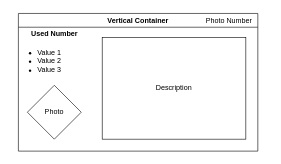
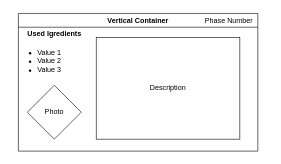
  <mxCell id="0" />
  <mxCell id="1" parent="0" />
  <mxCell id="2" value="Vertical Container" style="swimlane;whiteSpace=wrap;html=1;" vertex="1" parent="1"><mxGeometry x="30" y="22" width="400" height="230" as="geometry" /></mxCell>
- <mxCell id="3" value="&lt;font style=&quot;font-size: 12px;&quot;&gt;Used Number&lt;/font&gt;" style="text;strokeColor=none;fillColor=none;html=1;fontSize=24;fontStyle=1;verticalAlign=middle;align=center;" vertex="1" parent="2"><mxGeometry x="10" y="10" width="100" height="40" as="geometry" /></mxCell>
+ <mxCell id="3" value="&lt;font style=&quot;font-size: 12px;&quot;&gt;Used Igredients&lt;/font&gt;" style="text;strokeColor=none;fillColor=none;html=1;fontSize=24;fontStyle=1;verticalAlign=middle;align=center;" vertex="1" parent="2"><mxGeometry x="10" y="10" width="100" height="40" as="geometry" /></mxCell>
  <mxCell id="4" value="Photo" style="rhombus;whiteSpace=wrap;html=1;aspect=fixed;fontSize=12;" vertex="1" parent="2"><mxGeometry x="15" y="120" width="90" height="90" as="geometry" /></mxCell>
- <mxCell id="5" value="Description" style="rounded=0;whiteSpace=wrap;html=1;fontSize=12;" vertex="1" parent="2"><mxGeometry x="140" y="40" width="240" height="170" as="geometry" /></mxCell>
+ <mxCell id="5" value="Description" style="rounded=0;whiteSpace=wrap;html=1;fontSize=12;" vertex="1" parent="2"><mxGeometry x="130" y="40" width="240" height="170" as="geometry" /></mxCell>
  <mxCell id="6" value="&lt;ul&gt;&lt;li&gt;Value 1&lt;/li&gt;&lt;li&gt;Value 2&lt;/li&gt;&lt;li&gt;Value 3&lt;/li&gt;&lt;/ul&gt;" style="text;strokeColor=none;fillColor=none;html=1;whiteSpace=wrap;verticalAlign=middle;overflow=hidden;" vertex="1" parent="1"><mxGeometry x="20" y="62" width="100" height="80" as="geometry" /></mxCell>
- <mxCell id="7" value="Photo Number" style="text;html=1;strokeColor=none;fillColor=none;align=center;verticalAlign=middle;whiteSpace=wrap;rounded=0;fontSize=12;" vertex="1" parent="1"><mxGeometry x="317" y="20" width="130" height="30" as="geometry" /></mxCell>
+ <mxCell id="7" value="Phase Number" style="text;html=1;strokeColor=none;fillColor=none;align=center;verticalAlign=middle;whiteSpace=wrap;rounded=0;fontSize=12;" vertex="1" parent="1"><mxGeometry x="317" y="20" width="130" height="30" as="geometry" /></mxCell>
